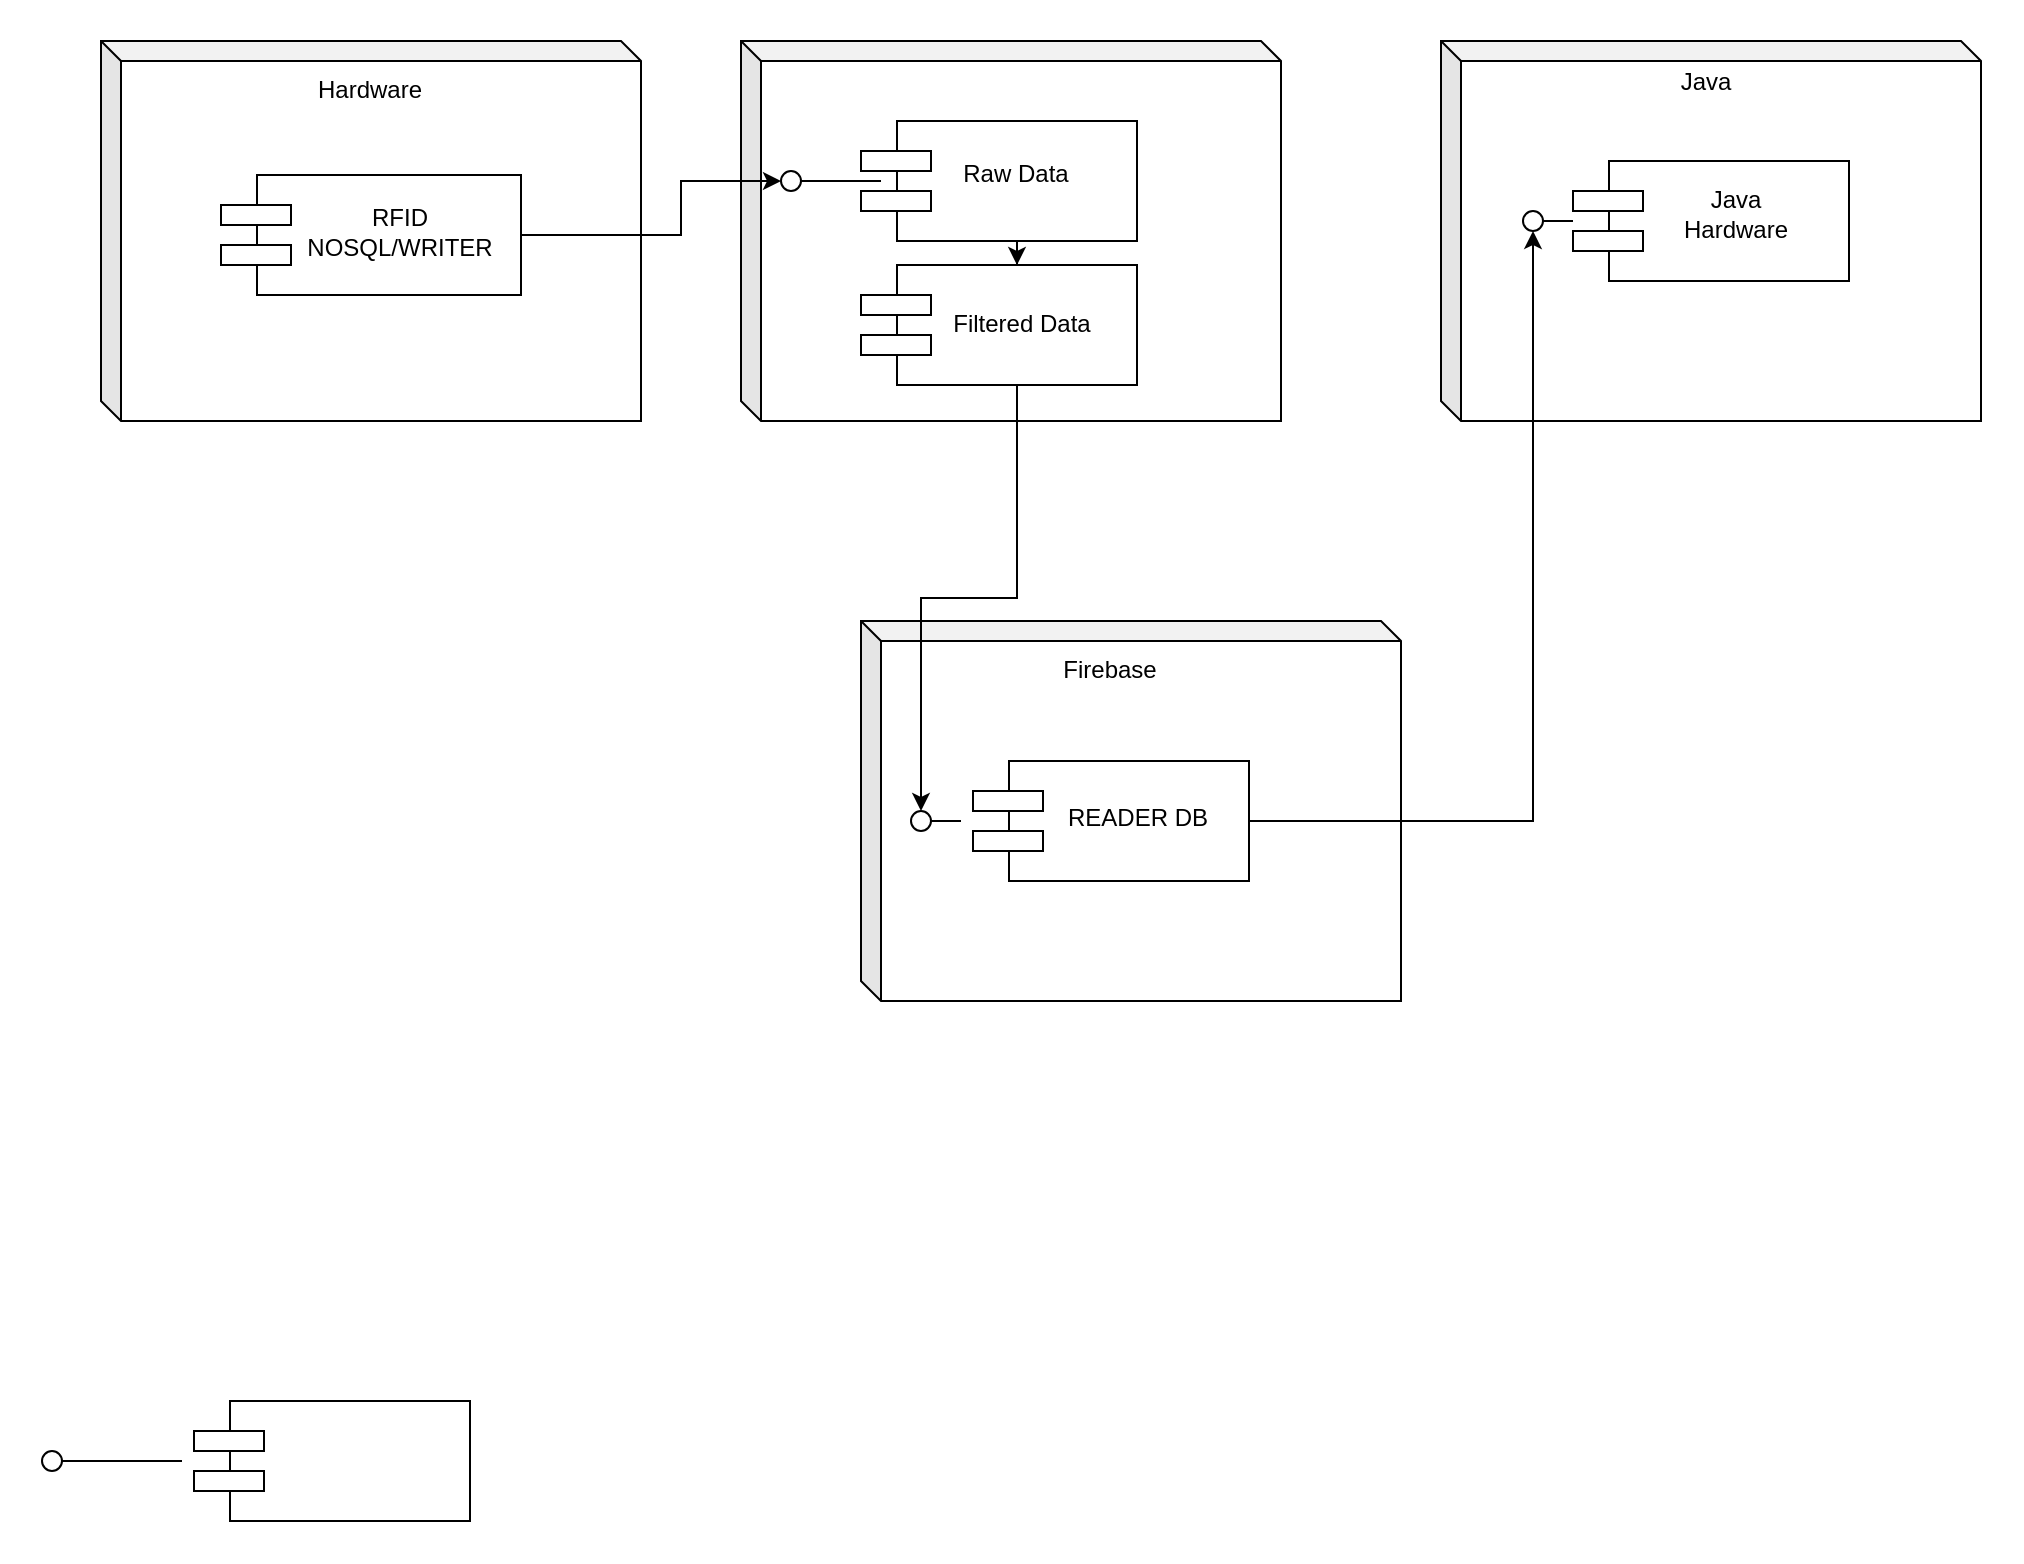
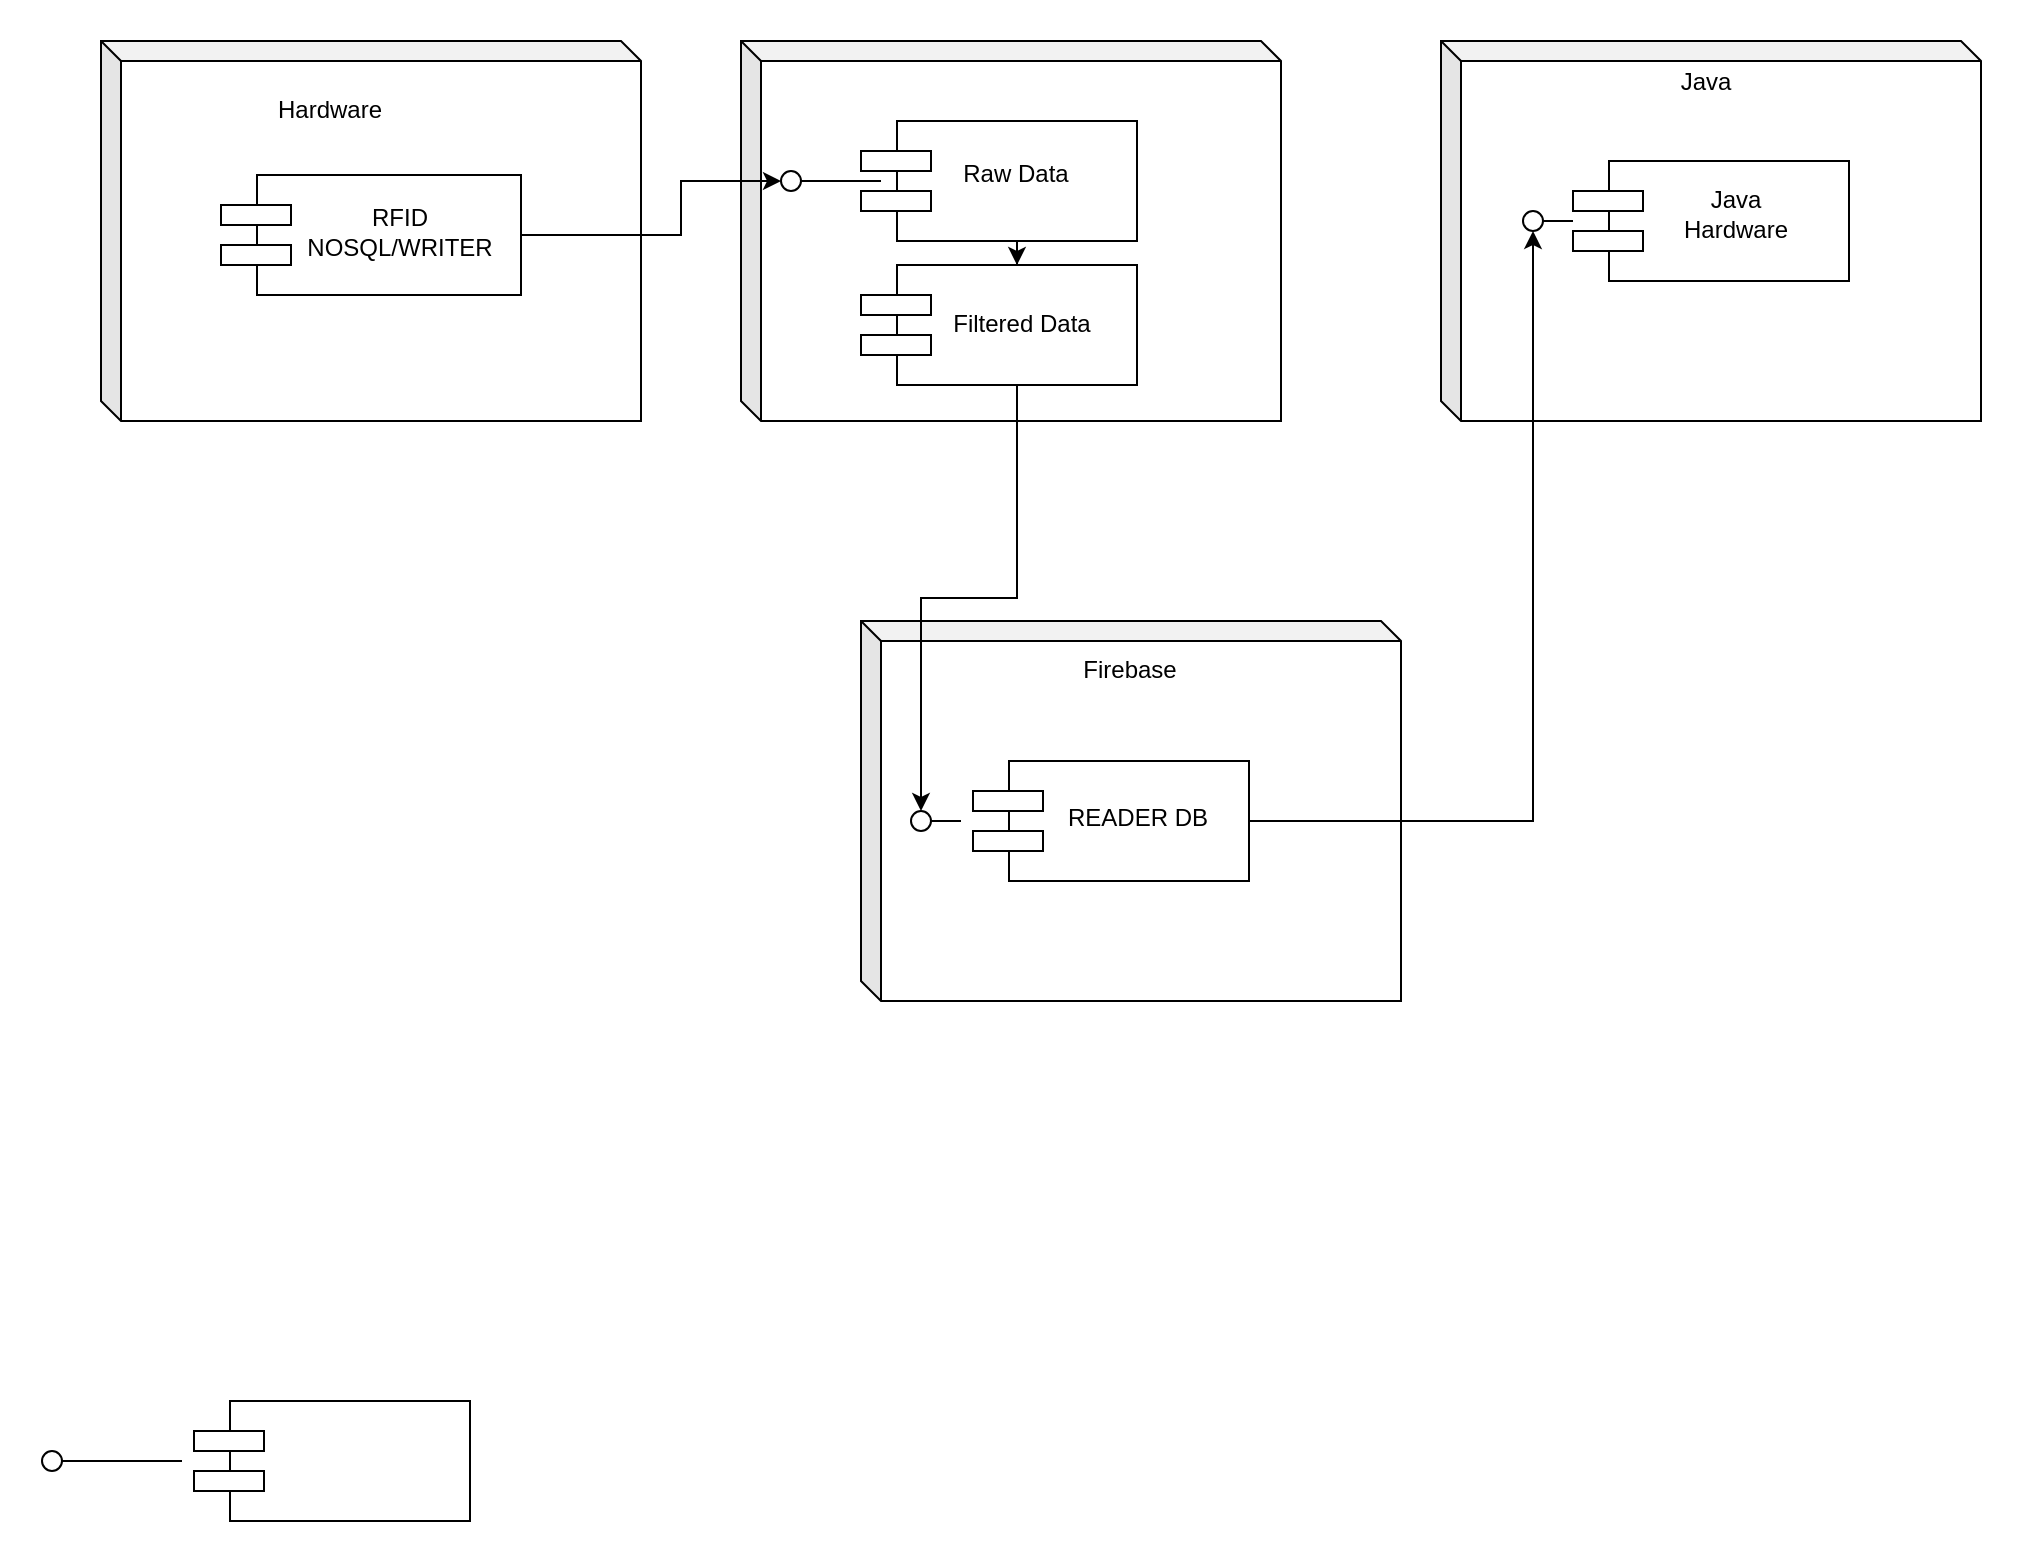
  <mxCell id="0" />
  <mxCell id="1" parent="0" />
  <mxCell id="2" value="" style="shape=cube;whiteSpace=wrap;html=1;boundedLbl=1;backgroundOutline=1;darkOpacity=0.05;darkOpacity2=0.1;size=10;" vertex="1" parent="1"><mxGeometry x="50" y="20" width="270" height="190" as="geometry" /></mxCell>
  <mxCell id="3" value="" style="shape=cube;whiteSpace=wrap;html=1;boundedLbl=1;backgroundOutline=1;darkOpacity=0.05;darkOpacity2=0.1;size=10;" vertex="1" parent="1"><mxGeometry x="720" y="20" width="270" height="190" as="geometry" /></mxCell>
  <mxCell id="4" value="" style="shape=cube;whiteSpace=wrap;html=1;boundedLbl=1;backgroundOutline=1;darkOpacity=0.05;darkOpacity2=0.1;size=10;" vertex="1" parent="1"><mxGeometry x="430" y="310" width="270" height="190" as="geometry" /></mxCell>
- <mxCell id="5" value="Hardware" style="text;html=1;align=center;verticalAlign=middle;whiteSpace=wrap;rounded=0;" vertex="1" parent="1"><mxGeometry x="155" y="30" width="60" height="30" as="geometry" /></mxCell>
+ <mxCell id="5" value="Hardware" style="text;html=1;align=center;verticalAlign=middle;whiteSpace=wrap;rounded=0;" vertex="1" parent="1"><mxGeometry x="135" y="40" width="60" height="30" as="geometry" /></mxCell>
  <mxCell id="6" value="Java" style="text;html=1;align=center;verticalAlign=middle;whiteSpace=wrap;rounded=0;" vertex="1" parent="1"><mxGeometry x="813" y="26" width="80" height="30" as="geometry" /></mxCell>
  <mxCell id="7" value="" style="shape=cube;whiteSpace=wrap;html=1;boundedLbl=1;backgroundOutline=1;darkOpacity=0.05;darkOpacity2=0.1;size=10;" vertex="1" parent="1"><mxGeometry x="370" y="20" width="270" height="190" as="geometry" /></mxCell>
- <mxCell id="8" value="Firebase" style="text;html=1;align=center;verticalAlign=middle;whiteSpace=wrap;rounded=0;" vertex="1" parent="1"><mxGeometry x="515" y="320" width="80" height="30" as="geometry" /></mxCell>
+ <mxCell id="8" value="Firebase" style="text;html=1;align=center;verticalAlign=middle;whiteSpace=wrap;rounded=0;" vertex="1" parent="1"><mxGeometry x="525" y="320" width="80" height="30" as="geometry" /></mxCell>
  <mxCell id="9" value="" style="rounded=0;whiteSpace=wrap;html=1;" vertex="1" parent="1"><mxGeometry x="804" y="80" width="120" height="60" as="geometry" /></mxCell>
  <mxCell id="10" value="" style="rounded=0;whiteSpace=wrap;html=1;" vertex="1" parent="1"><mxGeometry x="786" y="95" width="35" height="10" as="geometry" /></mxCell>
  <mxCell id="11" value="" style="rounded=0;whiteSpace=wrap;html=1;" vertex="1" parent="1"><mxGeometry x="786" y="115" width="35" height="10" as="geometry" /></mxCell>
  <mxCell id="12" style="edgeStyle=orthogonalEdgeStyle;rounded=0;orthogonalLoop=1;jettySize=auto;html=1;entryX=0.5;entryY=0;entryDx=0;entryDy=0;" edge="1" parent="1" source="13" target="22"><mxGeometry relative="1" as="geometry" /></mxCell>
  <mxCell id="13" value="" style="rounded=0;whiteSpace=wrap;html=1;" vertex="1" parent="1"><mxGeometry x="448" y="60" width="120" height="60" as="geometry" /></mxCell>
  <mxCell id="14" value="" style="rounded=0;whiteSpace=wrap;html=1;" vertex="1" parent="1"><mxGeometry x="430" y="75" width="35" height="10" as="geometry" /></mxCell>
  <mxCell id="15" value="" style="rounded=0;whiteSpace=wrap;html=1;" vertex="1" parent="1"><mxGeometry x="430" y="95" width="35" height="10" as="geometry" /></mxCell>
  <mxCell id="16" style="edgeStyle=orthogonalEdgeStyle;rounded=0;orthogonalLoop=1;jettySize=auto;html=1;entryX=0;entryY=0.5;entryDx=0;entryDy=0;" edge="1" parent="1" source="17" target="27"><mxGeometry relative="1" as="geometry"><Array as="points"><mxPoint x="340" y="117" /><mxPoint x="340" y="90" /></Array></mxGeometry></mxCell>
  <mxCell id="17" value="" style="rounded=0;whiteSpace=wrap;html=1;" vertex="1" parent="1"><mxGeometry x="128" y="87" width="132" height="60" as="geometry" /></mxCell>
  <mxCell id="18" value="" style="rounded=0;whiteSpace=wrap;html=1;" vertex="1" parent="1"><mxGeometry x="110" y="102" width="35" height="10" as="geometry" /></mxCell>
  <mxCell id="19" value="" style="rounded=0;whiteSpace=wrap;html=1;" vertex="1" parent="1"><mxGeometry x="110" y="122" width="35" height="10" as="geometry" /></mxCell>
  <mxCell id="20" value="RFID NOSQL/WRITER" style="text;html=1;align=center;verticalAlign=middle;whiteSpace=wrap;rounded=0;" vertex="1" parent="1"><mxGeometry x="159" y="101" width="82" height="30" as="geometry" /></mxCell>
  <mxCell id="21" style="edgeStyle=orthogonalEdgeStyle;rounded=0;orthogonalLoop=1;jettySize=auto;html=1;" edge="1" parent="1" source="22" target="33"><mxGeometry relative="1" as="geometry" /></mxCell>
  <mxCell id="22" value="" style="rounded=0;whiteSpace=wrap;html=1;" vertex="1" parent="1"><mxGeometry x="448" y="132" width="120" height="60" as="geometry" /></mxCell>
  <mxCell id="23" value="" style="rounded=0;whiteSpace=wrap;html=1;" vertex="1" parent="1"><mxGeometry x="430" y="147" width="35" height="10" as="geometry" /></mxCell>
  <mxCell id="24" value="" style="rounded=0;whiteSpace=wrap;html=1;" vertex="1" parent="1"><mxGeometry x="430" y="167" width="35" height="10" as="geometry" /></mxCell>
  <mxCell id="25" value="Raw&amp;nbsp;&lt;span style=&quot;color: rgba(0, 0, 0, 0); font-family: monospace; font-size: 0px; text-align: start; text-wrap: nowrap;&quot;&gt;%3CmxGraphModel%3E%3Croot%3E%3CmxCell%20id%3D%220%22%2F%3E%3CmxCell%20id%3D%221%22%20parent%3D%220%22%2F%3E%3CmxCell%20id%3D%222%22%20value%3D%22RFID%20READER%2FWRITER%22%20style%3D%22text%3Bhtml%3D1%3Balign%3Dcenter%3BverticalAlign%3Dmiddle%3BwhiteSpace%3Dwrap%3Brounded%3D0%3B%22%20vertex%3D%221%22%20parent%3D%221%22%3E%3CmxGeometry%20x%3D%22199%22%20y%3D%22211%22%20width%3D%2282%22%20height%3D%2230%22%20as%3D%22geometry%22%2F%3E%3C%2FmxCell%3E%3C%2Froot%3E%3C%2FmxGraphModel%3E&lt;/span&gt;D&lt;span style=&quot;color: rgba(0, 0, 0, 0); font-family: monospace; font-size: 0px; text-align: start; text-wrap: nowrap;&quot;&gt;%3CmxGraphModel%3E%3Croot%3E%3CmxCell%20id%3D%220%22%2F%3E%3CmxCell%20id%3D%221%22%20parent%3D%220%22%2F%3E%3CmxCell%20id%3D%222%22%20value%3D%22RFID%20READER%2FWRITER%22%20style%3D%22text%3Bhtml%3D1%3Balign%3Dcenter%3BverticalAlign%3Dmiddle%3BwhiteSpace%3Dwrap%3Brounded%3D0%3B%22%20vertex%3D%221%22%20parent%3D%221%22%3E%3CmxGeometry%20x%3D%22199%22%20y%3D%22211%22%20width%3D%2282%22%20height%3D%2230%22%20as%3D%22geometry%22%2F%3E%3C%2FmxCell%3E%3C%2Froot%3E%3C%2FmxGraphModel%3E&lt;/span&gt;ata" style="text;html=1;align=center;verticalAlign=middle;whiteSpace=wrap;rounded=0;" vertex="1" parent="1"><mxGeometry x="467" y="72" width="82" height="30" as="geometry" /></mxCell>
  <mxCell id="26" value="Filtered&amp;nbsp;&lt;span style=&quot;color: rgba(0, 0, 0, 0); font-family: monospace; font-size: 0px; text-align: start; text-wrap: nowrap;&quot;&gt;%3CmxGraphModel%3E%3Croot%3E%3CmxCell%20id%3D%220%22%2F%3E%3CmxCell%20id%3D%221%22%20parent%3D%220%22%2F%3E%3CmxCell%20id%3D%222%22%20value%3D%22RFID%20READER%2FWRITER%22%20style%3D%22text%3Bhtml%3D1%3Balign%3Dcenter%3BverticalAlign%3Dmiddle%3BwhiteSpace%3Dwrap%3Brounded%3D0%3B%22%20vertex%3D%221%22%20parent%3D%221%22%3E%3CmxGeometry%20x%3D%22199%22%20y%3D%22211%22%20width%3D%2282%22%20height%3D%2230%22%20as%3D%22geometry%22%2F%3E%3C%2FmxCell%3E%3C%2Froot%3E%3C%2FmxGraphModel%3E&lt;/span&gt;D&lt;span style=&quot;color: rgba(0, 0, 0, 0); font-family: monospace; font-size: 0px; text-align: start; text-wrap: nowrap;&quot;&gt;%3CmxGraphModel%3E%3Croot%3E%3CmxCell%20id%3D%220%22%2F%3E%3CmxCell%20id%3D%221%22%20parent%3D%220%22%2F%3E%3CmxCell%20id%3D%222%22%20value%3D%22RFID%20READER%2FWRITER%22%20style%3D%22text%3Bhtml%3D1%3Balign%3Dcenter%3BverticalAlign%3Dmiddle%3BwhiteSpace%3Dwrap%3Brounded%3D0%3B%22%20vertex%3D%221%22%20parent%3D%221%22%3E%3CmxGeometry%20x%3D%22199%22%20y%3D%22211%22%20width%3D%2282%22%20height%3D%2230%22%20as%3D%22geometry%22%2F%3E%3C%2FmxCell%3E%3C%2Froot%3E%3C%2FmxGraphModel%3E&lt;/span&gt;ata" style="text;html=1;align=center;verticalAlign=middle;whiteSpace=wrap;rounded=0;" vertex="1" parent="1"><mxGeometry x="470" y="147" width="82" height="30" as="geometry" /></mxCell>
  <mxCell id="27" value="" style="ellipse;whiteSpace=wrap;html=1;aspect=fixed;" vertex="1" parent="1"><mxGeometry x="390" y="85" width="10" height="10" as="geometry" /></mxCell>
  <mxCell id="28" value="" style="endArrow=none;html=1;rounded=0;exitX=1;exitY=0.5;exitDx=0;exitDy=0;" edge="1" parent="1" source="27"><mxGeometry width="50" height="50" relative="1" as="geometry"><mxPoint x="470" y="80" as="sourcePoint" /><mxPoint x="440" y="90" as="targetPoint" /></mxGeometry></mxCell>
  <mxCell id="29" style="edgeStyle=orthogonalEdgeStyle;rounded=0;orthogonalLoop=1;jettySize=auto;html=1;entryX=0.5;entryY=1;entryDx=0;entryDy=0;" edge="1" parent="1" source="30" target="36"><mxGeometry relative="1" as="geometry" /></mxCell>
  <mxCell id="30" value="" style="rounded=0;whiteSpace=wrap;html=1;" vertex="1" parent="1"><mxGeometry x="504" y="380" width="120" height="60" as="geometry" /></mxCell>
  <mxCell id="31" value="" style="rounded=0;whiteSpace=wrap;html=1;" vertex="1" parent="1"><mxGeometry x="486" y="395" width="35" height="10" as="geometry" /></mxCell>
  <mxCell id="32" value="" style="rounded=0;whiteSpace=wrap;html=1;" vertex="1" parent="1"><mxGeometry x="486" y="415" width="35" height="10" as="geometry" /></mxCell>
  <mxCell id="33" value="" style="ellipse;whiteSpace=wrap;html=1;aspect=fixed;" vertex="1" parent="1"><mxGeometry x="455" y="405" width="10" height="10" as="geometry" /></mxCell>
  <mxCell id="34" value="" style="endArrow=none;html=1;rounded=0;exitX=1;exitY=0.5;exitDx=0;exitDy=0;" edge="1" parent="1" source="33"><mxGeometry width="50" height="50" relative="1" as="geometry"><mxPoint x="490" y="400" as="sourcePoint" /><mxPoint x="480" y="410" as="targetPoint" /></mxGeometry></mxCell>
  <mxCell id="35" value="READER DB" style="text;html=1;align=center;verticalAlign=middle;whiteSpace=wrap;rounded=0;" vertex="1" parent="1"><mxGeometry x="528" y="394" width="82" height="30" as="geometry" /></mxCell>
  <mxCell id="36" value="" style="ellipse;whiteSpace=wrap;html=1;aspect=fixed;" vertex="1" parent="1"><mxGeometry x="761" y="105" width="10" height="10" as="geometry" /></mxCell>
  <mxCell id="37" value="" style="endArrow=none;html=1;rounded=0;exitX=1;exitY=0.5;exitDx=0;exitDy=0;" edge="1" parent="1" source="36"><mxGeometry width="50" height="50" relative="1" as="geometry"><mxPoint x="796" y="100" as="sourcePoint" /><mxPoint x="786" y="110" as="targetPoint" /></mxGeometry></mxCell>
  <mxCell id="38" value="Java Hardware" style="text;html=1;align=center;verticalAlign=middle;whiteSpace=wrap;rounded=0;" vertex="1" parent="1"><mxGeometry x="827" y="92" width="82" height="30" as="geometry" /></mxCell>
  <mxCell id="39" value="" style="rounded=0;whiteSpace=wrap;html=1;" vertex="1" parent="1"><mxGeometry x="114.5" y="700" width="120" height="60" as="geometry" /></mxCell>
  <mxCell id="40" value="" style="rounded=0;whiteSpace=wrap;html=1;" vertex="1" parent="1"><mxGeometry x="96.5" y="715" width="35" height="10" as="geometry" /></mxCell>
  <mxCell id="41" value="" style="rounded=0;whiteSpace=wrap;html=1;" vertex="1" parent="1"><mxGeometry x="96.5" y="735" width="35" height="10" as="geometry" /></mxCell>
  <mxCell id="42" value="" style="ellipse;whiteSpace=wrap;html=1;aspect=fixed;" vertex="1" parent="1"><mxGeometry x="20.5" y="725" width="10" height="10" as="geometry" /></mxCell>
  <mxCell id="43" value="" style="endArrow=none;html=1;rounded=0;exitX=1;exitY=0.5;exitDx=0;exitDy=0;" edge="1" parent="1" source="42"><mxGeometry width="50" height="50" relative="1" as="geometry"><mxPoint x="100.5" y="720" as="sourcePoint" /><mxPoint x="90.5" y="730" as="targetPoint" /></mxGeometry></mxCell>
